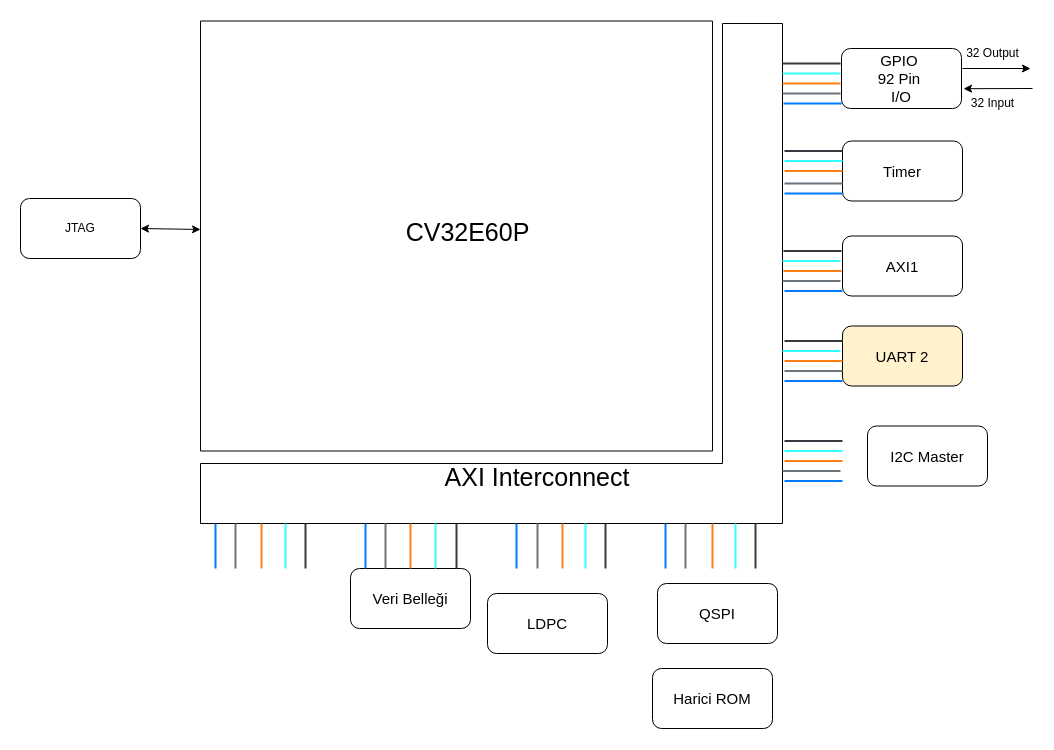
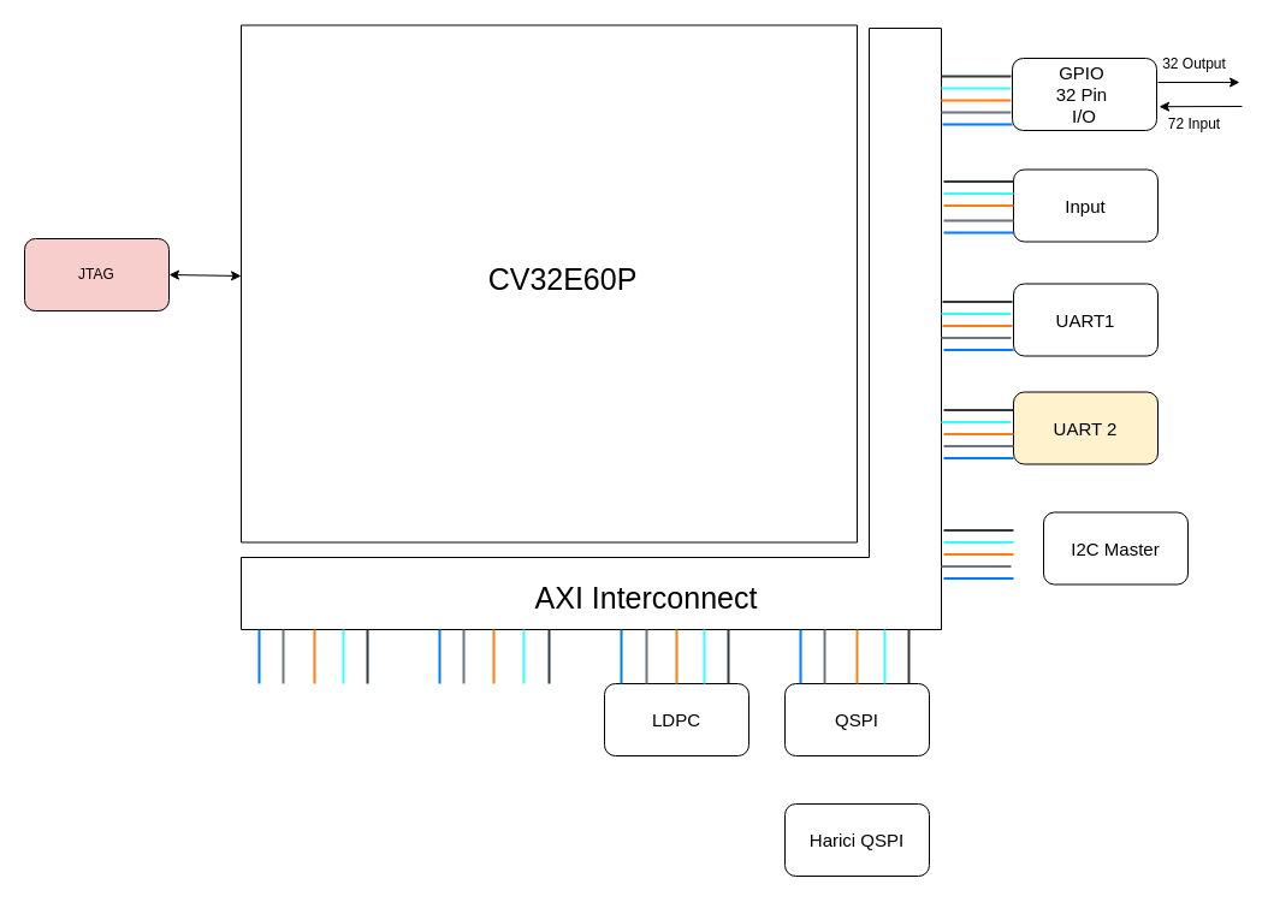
  <mxCell id="0" />
  <mxCell id="1" parent="0" />
  <mxCell id="2" value="" style="swimlane;startSize=0;fillColor=#050505;strokeColor=#050505;swimlaneFillColor=none;gradientDirection=east;" parent="1" vertex="1"><mxGeometry x="200" y="20.5" width="512" height="430" as="geometry" /></mxCell>
  <mxCell id="3" value="" style="shape=corner;whiteSpace=wrap;html=1;rotation=-180;dx=60;dy=60;" parent="1" vertex="1"><mxGeometry x="200" y="23" width="582" height="500" as="geometry" /></mxCell>
- <mxCell id="4" value="GPIO&amp;nbsp;&lt;div&gt;92 Pin&amp;nbsp;&lt;/div&gt;&lt;div&gt;I/O&lt;/div&gt;" style="rounded=1;whiteSpace=wrap;html=1;fontSize=15;" parent="1" vertex="1"><mxGeometry x="841" y="48" width="120" height="60" as="geometry" /></mxCell>
- <mxCell id="5" value="Timer" style="rounded=1;whiteSpace=wrap;html=1;fontSize=15;" parent="1" vertex="1"><mxGeometry x="842" y="140.5" width="120" height="60" as="geometry" /></mxCell>
- <mxCell id="6" value="AXI1" style="rounded=1;whiteSpace=wrap;html=1;fontSize=15;" parent="1" vertex="1"><mxGeometry x="842" y="235.5" width="120" height="60" as="geometry" /></mxCell>
+ <mxCell id="4" value="GPIO&amp;nbsp;&lt;div&gt;32 Pin&amp;nbsp;&lt;/div&gt;&lt;div&gt;I/O&lt;/div&gt;" style="rounded=1;whiteSpace=wrap;html=1;fontSize=15;" parent="1" vertex="1"><mxGeometry x="841" y="48" width="120" height="60" as="geometry" /></mxCell>
+ <mxCell id="5" value="Input" style="rounded=1;whiteSpace=wrap;html=1;fontSize=15;" parent="1" vertex="1"><mxGeometry x="842" y="140.5" width="120" height="60" as="geometry" /></mxCell>
+ <mxCell id="6" value="UART1" style="rounded=1;whiteSpace=wrap;html=1;fontSize=15;" parent="1" vertex="1"><mxGeometry x="842" y="235.5" width="120" height="60" as="geometry" /></mxCell>
  <mxCell id="7" value="UART 2" style="rounded=1;whiteSpace=wrap;html=1;fontSize=15;fillColor=#fff2cc;" parent="1" vertex="1"><mxGeometry x="842" y="325.5" width="120" height="60" as="geometry" /></mxCell>
  <mxCell id="8" value="I2C Master" style="rounded=1;whiteSpace=wrap;html=1;fontSize=15;" parent="1" vertex="1"><mxGeometry x="867" y="425.5" width="120" height="60" as="geometry" /></mxCell>
- <mxCell id="9" value="Veri Belleği" style="rounded=1;whiteSpace=wrap;html=1;fontSize=15;" parent="1" vertex="1"><mxGeometry x="350" y="568" width="120" height="60" as="geometry" /></mxCell>
- <mxCell id="10" value="LDPC" style="rounded=1;whiteSpace=wrap;html=1;fontSize=15;" parent="1" vertex="1"><mxGeometry x="487" y="593" width="120" height="60" as="geometry" /></mxCell>
+ <mxCell id="10" value="LDPC" style="rounded=1;whiteSpace=wrap;html=1;fontSize=15;" parent="1" vertex="1"><mxGeometry x="502" y="568" width="120" height="60" as="geometry" /></mxCell>
  <mxCell id="11" value="CV32E60P" style="text;html=1;align=center;verticalAlign=middle;resizable=0;points=[];autosize=1;strokeColor=none;fillColor=none;fontSize=25;" parent="1" vertex="1"><mxGeometry x="392" y="210.5" width="150" height="40" as="geometry" /></mxCell>
- <mxCell id="12" value="AXI Interconnect" style="text;strokeColor=none;align=center;fillColor=none;html=1;verticalAlign=middle;whiteSpace=wrap;rounded=0;fontSize=25;" parent="1" vertex="1"><mxGeometry x="442" y="460.5" width="190" height="30" as="geometry" /></mxCell>
+ <mxCell id="12" value="AXI Interconnect" style="text;strokeColor=none;align=center;fillColor=none;html=1;verticalAlign=middle;whiteSpace=wrap;rounded=0;fontSize=25;" parent="1" vertex="1"><mxGeometry x="442" y="480.5" width="190" height="30" as="geometry" /></mxCell>
  <mxCell id="13" value="" style="line;strokeWidth=2;html=1;strokeColor=#343A40;" parent="1" vertex="1"><mxGeometry x="782" y="58" width="58" height="10" as="geometry" /></mxCell>
- <mxCell id="14" value="&lt;font style=&quot;font-size: 15px;&quot;&gt;QSPI&lt;/font&gt;" style="rounded=1;whiteSpace=wrap;html=1;" vertex="1" parent="1"><mxGeometry x="657" y="583" width="120" height="60" as="geometry" /></mxCell>
- <mxCell id="15" value="&lt;font style=&quot;font-size: 15px;&quot;&gt;Harici ROM&lt;/font&gt;" style="rounded=1;whiteSpace=wrap;html=1;" vertex="1" parent="1"><mxGeometry x="652" y="668" width="120" height="60" as="geometry" /></mxCell>
+ <mxCell id="14" value="&lt;font style=&quot;font-size: 15px;&quot;&gt;QSPI&lt;/font&gt;" style="rounded=1;whiteSpace=wrap;html=1;" vertex="1" parent="1"><mxGeometry x="652" y="568" width="120" height="60" as="geometry" /></mxCell>
+ <mxCell id="15" value="&lt;font style=&quot;font-size: 15px;&quot;&gt;Harici QSPI&lt;/font&gt;" style="rounded=1;whiteSpace=wrap;html=1;" vertex="1" parent="1"><mxGeometry x="652" y="668" width="120" height="60" as="geometry" /></mxCell>
  <mxCell id="16" value="" style="line;strokeWidth=2;html=1;strokeColor=#33FFFF;" vertex="1" parent="1"><mxGeometry x="782" y="68" width="58" height="10" as="geometry" /></mxCell>
  <mxCell id="17" value="" style="line;strokeWidth=2;html=1;strokeColor=#FD7E14;" vertex="1" parent="1"><mxGeometry x="782" y="78" width="58" height="10" as="geometry" /></mxCell>
  <mxCell id="18" value="" style="line;strokeWidth=2;html=1;strokeColor=#6C757D;" vertex="1" parent="1"><mxGeometry x="782" y="88" width="58" height="10" as="geometry" /></mxCell>
  <mxCell id="19" value="" style="line;strokeWidth=2;html=1;strokeColor=#007BFF;" vertex="1" parent="1"><mxGeometry x="783" y="98" width="58" height="10" as="geometry" /></mxCell>
  <mxCell id="20" value="" style="line;strokeWidth=2;html=1;strokeColor=#007BFF;" vertex="1" parent="1"><mxGeometry x="784" y="188" width="58" height="10" as="geometry" /></mxCell>
  <mxCell id="21" value="" style="line;strokeWidth=2;html=1;strokeColor=#343A40;" vertex="1" parent="1"><mxGeometry x="784" y="145.5" width="58" height="10" as="geometry" /></mxCell>
  <mxCell id="22" value="" style="line;strokeWidth=2;html=1;strokeColor=#33FFFF;" vertex="1" parent="1"><mxGeometry x="784" y="155.5" width="58" height="10" as="geometry" /></mxCell>
  <mxCell id="23" value="" style="line;strokeWidth=2;html=1;strokeColor=#FD7E14;" vertex="1" parent="1"><mxGeometry x="784" y="165.5" width="58" height="10" as="geometry" /></mxCell>
  <mxCell id="24" value="" style="line;strokeWidth=2;html=1;strokeColor=#6C757D;" vertex="1" parent="1"><mxGeometry x="784" y="178" width="58" height="10" as="geometry" /></mxCell>
  <mxCell id="25" value="" style="line;strokeWidth=2;html=1;strokeColor=#007BFF;" vertex="1" parent="1"><mxGeometry x="784" y="285.5" width="58" height="10" as="geometry" /></mxCell>
  <mxCell id="26" value="" style="line;strokeWidth=2;html=1;strokeColor=#343A40;" vertex="1" parent="1"><mxGeometry x="783" y="245.5" width="58" height="10" as="geometry" /></mxCell>
  <mxCell id="27" value="" style="line;strokeWidth=2;html=1;strokeColor=#33FFFF;" vertex="1" parent="1"><mxGeometry x="782" y="255.5" width="58" height="10" as="geometry" /></mxCell>
  <mxCell id="28" value="" style="line;strokeWidth=2;html=1;strokeColor=#FD7E14;" vertex="1" parent="1"><mxGeometry x="783" y="265.5" width="58" height="10" as="geometry" /></mxCell>
  <mxCell id="29" value="" style="line;strokeWidth=2;html=1;strokeColor=#6C757D;" vertex="1" parent="1"><mxGeometry x="782" y="275.5" width="58" height="10" as="geometry" /></mxCell>
  <mxCell id="30" value="" style="line;strokeWidth=2;html=1;strokeColor=#343A40;" vertex="1" parent="1"><mxGeometry x="784" y="335.5" width="58" height="10" as="geometry" /></mxCell>
  <mxCell id="31" value="" style="line;strokeWidth=2;html=1;strokeColor=#33FFFF;" vertex="1" parent="1"><mxGeometry x="782" y="345.5" width="58" height="10" as="geometry" /></mxCell>
  <mxCell id="32" value="" style="line;strokeWidth=2;html=1;strokeColor=#FD7E14;" vertex="1" parent="1"><mxGeometry x="784" y="355.5" width="58" height="10" as="geometry" /></mxCell>
  <mxCell id="33" value="" style="line;strokeWidth=2;html=1;strokeColor=#6C757D;" vertex="1" parent="1"><mxGeometry x="784" y="365.5" width="58" height="10" as="geometry" /></mxCell>
  <mxCell id="34" value="" style="line;strokeWidth=2;html=1;strokeColor=#007BFF;" vertex="1" parent="1"><mxGeometry x="784" y="375.5" width="58" height="10" as="geometry" /></mxCell>
  <mxCell id="35" value="" style="line;strokeWidth=2;html=1;strokeColor=#343A40;" vertex="1" parent="1"><mxGeometry x="784" y="435.5" width="58" height="10" as="geometry" /></mxCell>
  <mxCell id="36" value="" style="line;strokeWidth=2;html=1;strokeColor=#33FFFF;" vertex="1" parent="1"><mxGeometry x="784" y="445.5" width="58" height="10" as="geometry" /></mxCell>
  <mxCell id="37" value="" style="line;strokeWidth=2;html=1;strokeColor=#FD7E14;" vertex="1" parent="1"><mxGeometry x="784" y="455.5" width="58" height="10" as="geometry" /></mxCell>
  <mxCell id="38" value="" style="line;strokeWidth=2;html=1;strokeColor=#6C757D;" vertex="1" parent="1"><mxGeometry x="782" y="465.5" width="58" height="10" as="geometry" /></mxCell>
  <mxCell id="39" value="" style="line;strokeWidth=2;html=1;strokeColor=#007BFF;" vertex="1" parent="1"><mxGeometry x="784" y="475.5" width="58" height="10" as="geometry" /></mxCell>
- <mxCell id="40" value="JTAG" style="rounded=1;whiteSpace=wrap;html=1;" vertex="1" parent="1"><mxGeometry x="20" y="198" width="120" height="60" as="geometry" /></mxCell>
+ <mxCell id="40" value="JTAG" style="rounded=1;whiteSpace=wrap;html=1;fillColor=#f8cecc;" vertex="1" parent="1"><mxGeometry x="20" y="198" width="120" height="60" as="geometry" /></mxCell>
  <mxCell id="41" value="" style="endArrow=classic;startArrow=classic;html=1;rounded=0;" edge="1" parent="1"><mxGeometry width="50" height="50" relative="1" as="geometry"><mxPoint x="140" y="228" as="sourcePoint" /><mxPoint x="200" y="229" as="targetPoint" /></mxGeometry></mxCell>
  <mxCell id="42" value="" style="line;strokeWidth=2;direction=south;html=1;fontColor=#000080;labelBorderColor=#0000FF;textOpacity=60;strokeColor=#007BFF;" vertex="1" parent="1"><mxGeometry x="210" y="523" width="10" height="45" as="geometry" /></mxCell>
  <mxCell id="43" value="" style="line;strokeWidth=2;direction=south;html=1;fontColor=#000080;labelBorderColor=#0000FF;textOpacity=60;strokeColor=#6C757D;" vertex="1" parent="1"><mxGeometry x="230" y="523" width="10" height="45" as="geometry" /></mxCell>
  <mxCell id="44" value="" style="line;strokeWidth=2;direction=south;html=1;fontColor=#000080;labelBorderColor=#0000FF;textOpacity=60;strokeColor=#FD7E14;" vertex="1" parent="1"><mxGeometry x="256" y="523" width="10" height="45" as="geometry" /></mxCell>
  <mxCell id="45" value="" style="line;strokeWidth=2;direction=south;html=1;fontColor=#000080;labelBorderColor=#0000FF;textOpacity=60;strokeColor=#33FFFF;" vertex="1" parent="1"><mxGeometry x="280" y="523" width="10" height="45" as="geometry" /></mxCell>
  <mxCell id="46" value="" style="line;strokeWidth=2;direction=south;html=1;fontColor=#000080;labelBorderColor=#0000FF;textOpacity=60;strokeColor=#343A40;" vertex="1" parent="1"><mxGeometry x="300" y="523" width="10" height="45" as="geometry" /></mxCell>
  <mxCell id="47" value="" style="line;strokeWidth=2;direction=south;html=1;fontColor=#000080;labelBorderColor=#0000FF;textOpacity=60;strokeColor=#007BFF;" vertex="1" parent="1"><mxGeometry x="360" y="523" width="10" height="45" as="geometry" /></mxCell>
  <mxCell id="48" value="" style="line;strokeWidth=2;direction=south;html=1;fontColor=#000080;labelBorderColor=#0000FF;textOpacity=60;strokeColor=#6C757D;" vertex="1" parent="1"><mxGeometry x="380" y="523" width="10" height="45" as="geometry" /></mxCell>
  <mxCell id="49" value="" style="line;strokeWidth=2;direction=south;html=1;fontColor=#000080;labelBorderColor=#0000FF;textOpacity=60;strokeColor=#FD7E14;" vertex="1" parent="1"><mxGeometry x="405" y="523" width="10" height="45" as="geometry" /></mxCell>
  <mxCell id="50" value="" style="line;strokeWidth=2;direction=south;html=1;fontColor=#000080;labelBorderColor=#0000FF;textOpacity=60;strokeColor=#33FFFF;" vertex="1" parent="1"><mxGeometry x="430" y="523" width="10" height="45" as="geometry" /></mxCell>
  <mxCell id="51" value="" style="line;strokeWidth=2;direction=south;html=1;fontColor=#000080;labelBorderColor=#0000FF;textOpacity=60;strokeColor=#343A40;" vertex="1" parent="1"><mxGeometry x="451" y="523" width="10" height="45" as="geometry" /></mxCell>
  <mxCell id="52" value="" style="line;strokeWidth=2;direction=south;html=1;fontColor=#000080;labelBorderColor=#0000FF;textOpacity=60;strokeColor=#007BFF;" vertex="1" parent="1"><mxGeometry x="511" y="523" width="10" height="45" as="geometry" /></mxCell>
  <mxCell id="53" value="" style="line;strokeWidth=2;direction=south;html=1;fontColor=#000080;labelBorderColor=#0000FF;textOpacity=60;strokeColor=#6C757D;" vertex="1" parent="1"><mxGeometry x="532" y="523" width="10" height="45" as="geometry" /></mxCell>
  <mxCell id="54" value="" style="line;strokeWidth=2;direction=south;html=1;fontColor=#000080;labelBorderColor=#0000FF;textOpacity=60;strokeColor=#FD7E14;" vertex="1" parent="1"><mxGeometry x="557" y="523" width="10" height="45" as="geometry" /></mxCell>
  <mxCell id="55" value="" style="line;strokeWidth=2;direction=south;html=1;fontColor=#000080;labelBorderColor=#0000FF;textOpacity=60;strokeColor=#33FFFF;" vertex="1" parent="1"><mxGeometry x="580" y="523" width="10" height="45" as="geometry" /></mxCell>
  <mxCell id="56" value="" style="line;strokeWidth=2;direction=south;html=1;fontColor=#000080;labelBorderColor=#0000FF;textOpacity=60;strokeColor=#343A40;" vertex="1" parent="1"><mxGeometry x="600" y="523" width="10" height="45" as="geometry" /></mxCell>
  <mxCell id="57" value="" style="line;strokeWidth=2;direction=south;html=1;fontColor=#000080;labelBorderColor=#0000FF;textOpacity=60;strokeColor=#007BFF;" vertex="1" parent="1"><mxGeometry x="660" y="523" width="10" height="45" as="geometry" /></mxCell>
  <mxCell id="58" value="" style="line;strokeWidth=2;direction=south;html=1;fontColor=#000080;labelBorderColor=#0000FF;textOpacity=60;strokeColor=#6C757D;" vertex="1" parent="1"><mxGeometry x="680" y="523" width="10" height="45" as="geometry" /></mxCell>
  <mxCell id="59" value="" style="line;strokeWidth=2;direction=south;html=1;fontColor=#000080;labelBorderColor=#0000FF;textOpacity=60;strokeColor=#FD7E14;" vertex="1" parent="1"><mxGeometry x="707" y="523" width="10" height="45" as="geometry" /></mxCell>
  <mxCell id="60" value="" style="line;strokeWidth=2;direction=south;html=1;fontColor=#000080;labelBorderColor=#0000FF;textOpacity=60;strokeColor=#33FFFF;" vertex="1" parent="1"><mxGeometry x="730" y="523" width="10" height="45" as="geometry" /></mxCell>
  <mxCell id="61" value="" style="line;strokeWidth=2;direction=south;html=1;fontColor=#000080;labelBorderColor=#0000FF;textOpacity=60;strokeColor=#343A40;" vertex="1" parent="1"><mxGeometry x="750" y="523" width="10" height="45" as="geometry" /></mxCell>
  <mxCell id="62" value="" style="endArrow=classic;html=1;rounded=0;" edge="1" parent="1"><mxGeometry width="50" height="50" relative="1" as="geometry"><mxPoint x="962" y="68" as="sourcePoint" /><mxPoint x="1030" y="68" as="targetPoint" /></mxGeometry></mxCell>
  <mxCell id="63" value="32 Output" style="text;html=1;align=center;verticalAlign=middle;resizable=0;points=[];autosize=1;strokeColor=none;fillColor=none;" vertex="1" parent="1"><mxGeometry x="952" y="38" width="80" height="30" as="geometry" /></mxCell>
  <mxCell id="64" value="" style="endArrow=classic;html=1;rounded=0;entryX=1.017;entryY=0.67;entryDx=0;entryDy=0;entryPerimeter=0;" edge="1" parent="1" target="4"><mxGeometry width="50" height="50" relative="1" as="geometry"><mxPoint x="1032" y="88" as="sourcePoint" /><mxPoint x="984" y="87.998" as="targetPoint" /></mxGeometry></mxCell>
- <mxCell id="65" value="32 Input" style="text;html=1;align=center;verticalAlign=middle;resizable=0;points=[];autosize=1;strokeColor=none;fillColor=none;" vertex="1" parent="1"><mxGeometry x="957" y="88" width="70" height="30" as="geometry" /></mxCell>
+ <mxCell id="65" value="72 Input" style="text;html=1;align=center;verticalAlign=middle;resizable=0;points=[];autosize=1;strokeColor=none;fillColor=none;" vertex="1" parent="1"><mxGeometry x="957" y="88" width="70" height="30" as="geometry" /></mxCell>
